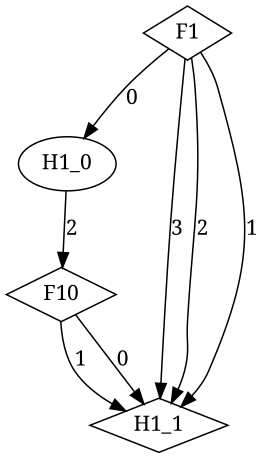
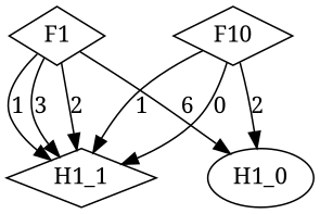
  digraph {
    fontname="Noto Serif"
    node [fontname="Noto Serif" shape=diamond]
    edge [fontname="Noto Serif"]
    n1 [label=H1_0 shape=""]
    n2 [label=H1_1]
    n3 [label=F10]
    n4 [label=F1]
-   n1 -> n3 [label=2]
+   n3 -> n1 [label=2]
    n3 -> n2 [label=1]
    n3 -> n2 [label=0]
-   n4 -> n1 [label=0]
+   n4 -> n1 [label=6]
    n4 -> n2 [label=3]
    n4 -> n2 [label=2]
    n4 -> n2 [label=1]
  }
